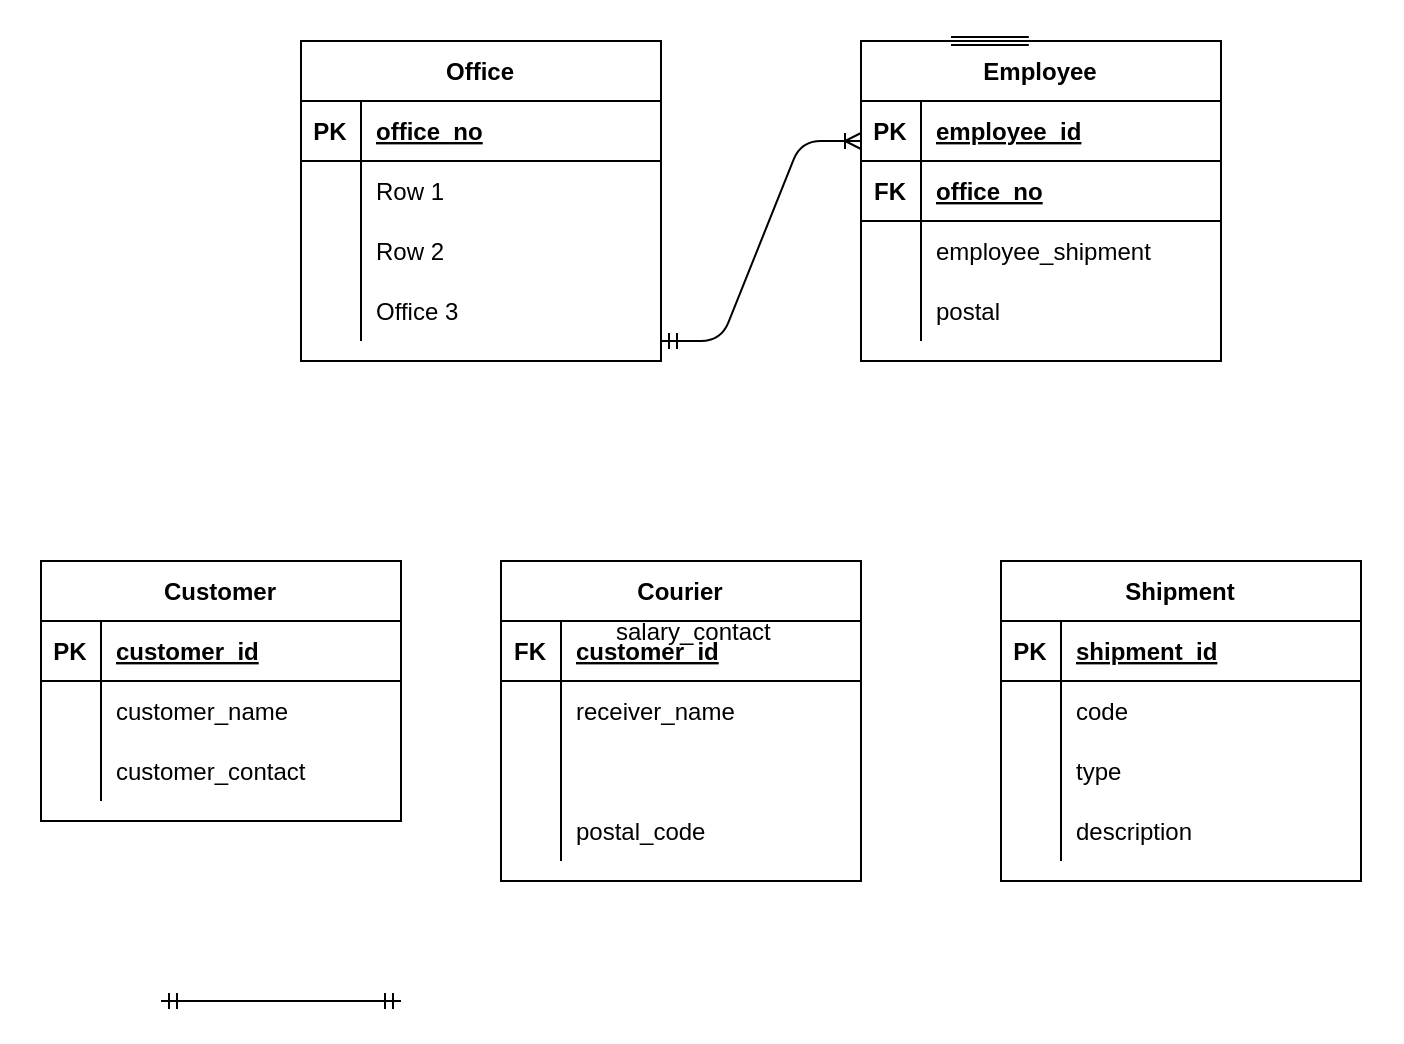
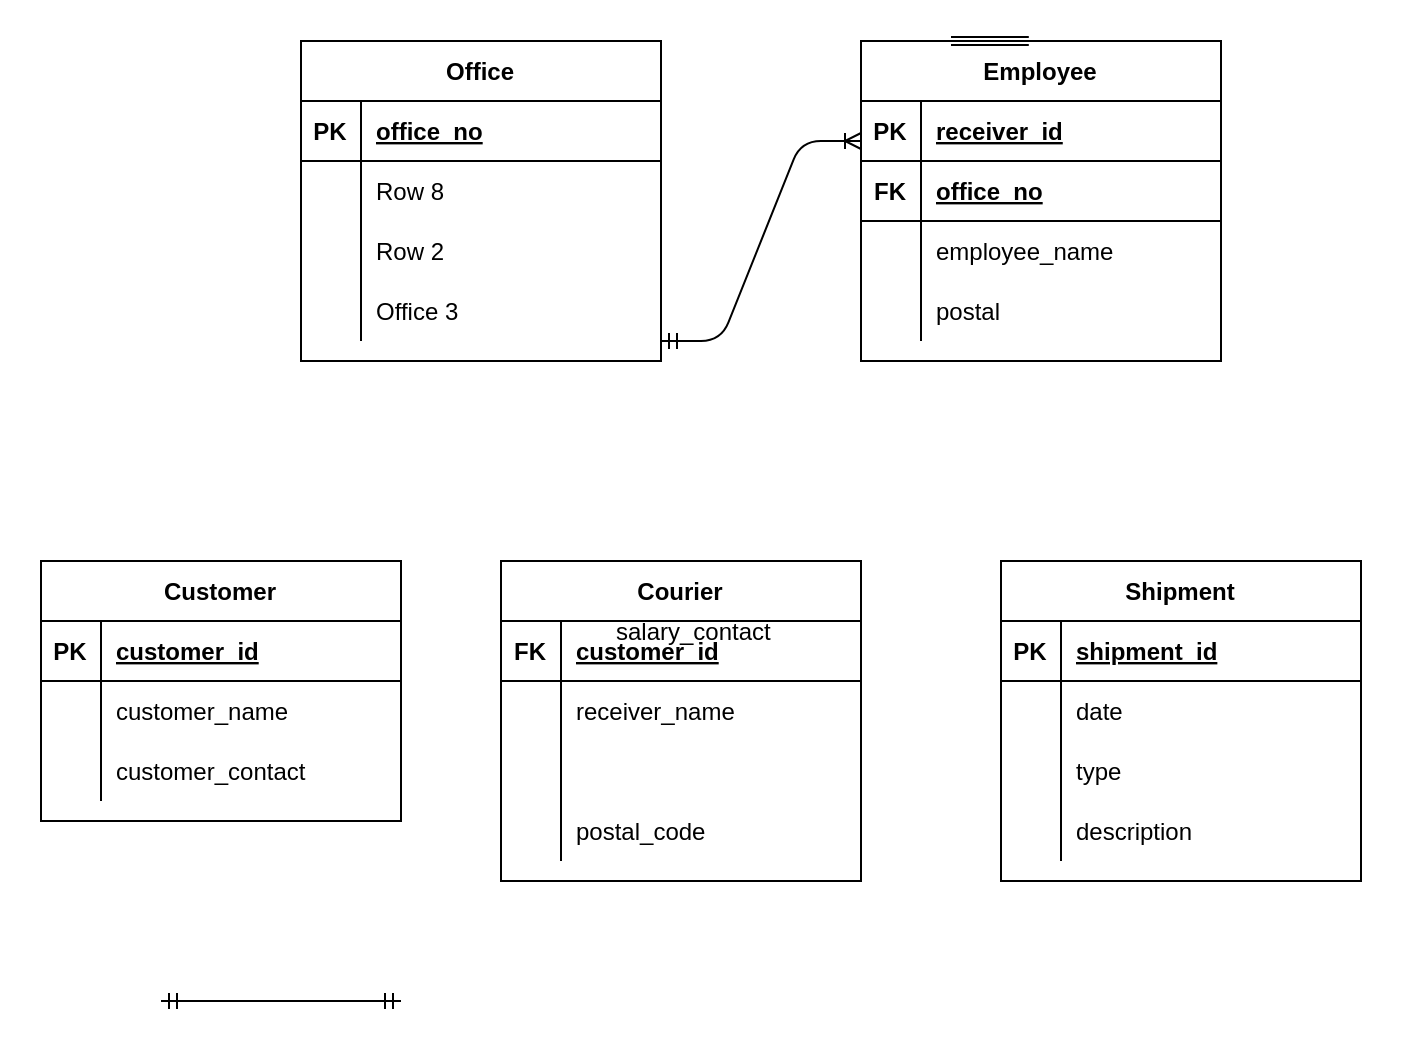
  <mxCell id="0" />
  <mxCell id="1" parent="0" />
  <mxCell id="2" value="Office" style="shape=table;startSize=30;container=1;collapsible=1;childLayout=tableLayout;fixedRows=1;rowLines=0;fontStyle=1;align=center;resizeLast=1;" parent="1" vertex="1"><mxGeometry x="150" y="20" width="180" height="160" as="geometry"><mxRectangle x="270" y="130" width="60" height="30" as="alternateBounds" /></mxGeometry></mxCell>
  <mxCell id="3" value="" style="shape=partialRectangle;collapsible=0;dropTarget=0;pointerEvents=0;fillColor=none;top=0;left=0;bottom=1;right=0;points=[[0,0.5],[1,0.5]];portConstraint=eastwest;" parent="2" vertex="1"><mxGeometry y="30" width="180" height="30" as="geometry" /></mxCell>
  <mxCell id="4" value="PK" style="shape=partialRectangle;connectable=0;fillColor=none;top=0;left=0;bottom=0;right=0;fontStyle=1;overflow=hidden;" parent="3" vertex="1"><mxGeometry width="30" height="30" as="geometry" /></mxCell>
  <mxCell id="5" value="office_no" style="shape=partialRectangle;connectable=0;fillColor=none;top=0;left=0;bottom=0;right=0;align=left;spacingLeft=6;fontStyle=5;overflow=hidden;" parent="3" vertex="1"><mxGeometry x="30" width="150" height="30" as="geometry" /></mxCell>
  <mxCell id="6" value="" style="shape=partialRectangle;collapsible=0;dropTarget=0;pointerEvents=0;fillColor=none;top=0;left=0;bottom=0;right=0;points=[[0,0.5],[1,0.5]];portConstraint=eastwest;" parent="2" vertex="1"><mxGeometry y="60" width="180" height="30" as="geometry" /></mxCell>
  <mxCell id="7" value="" style="shape=partialRectangle;connectable=0;fillColor=none;top=0;left=0;bottom=0;right=0;editable=1;overflow=hidden;" parent="6" vertex="1"><mxGeometry width="30" height="30" as="geometry" /></mxCell>
- <mxCell id="8" value="Row 1" style="shape=partialRectangle;connectable=0;fillColor=none;top=0;left=0;bottom=0;right=0;align=left;spacingLeft=6;overflow=hidden;" parent="6" vertex="1"><mxGeometry x="30" width="150" height="30" as="geometry" /></mxCell>
+ <mxCell id="8" value="Row 8" style="shape=partialRectangle;connectable=0;fillColor=none;top=0;left=0;bottom=0;right=0;align=left;spacingLeft=6;overflow=hidden;" parent="6" vertex="1"><mxGeometry x="30" width="150" height="30" as="geometry" /></mxCell>
  <mxCell id="9" value="" style="shape=partialRectangle;collapsible=0;dropTarget=0;pointerEvents=0;fillColor=none;top=0;left=0;bottom=0;right=0;points=[[0,0.5],[1,0.5]];portConstraint=eastwest;" parent="2" vertex="1"><mxGeometry y="90" width="180" height="30" as="geometry" /></mxCell>
  <mxCell id="10" value="" style="shape=partialRectangle;connectable=0;fillColor=none;top=0;left=0;bottom=0;right=0;editable=1;overflow=hidden;" parent="9" vertex="1"><mxGeometry width="30" height="30" as="geometry" /></mxCell>
  <mxCell id="11" value="Row 2" style="shape=partialRectangle;connectable=0;fillColor=none;top=0;left=0;bottom=0;right=0;align=left;spacingLeft=6;overflow=hidden;" parent="9" vertex="1"><mxGeometry x="30" width="150" height="30" as="geometry" /></mxCell>
  <mxCell id="12" value="" style="shape=partialRectangle;collapsible=0;dropTarget=0;pointerEvents=0;fillColor=none;top=0;left=0;bottom=0;right=0;points=[[0,0.5],[1,0.5]];portConstraint=eastwest;" parent="2" vertex="1"><mxGeometry y="120" width="180" height="30" as="geometry" /></mxCell>
  <mxCell id="13" value="" style="shape=partialRectangle;connectable=0;fillColor=none;top=0;left=0;bottom=0;right=0;editable=1;overflow=hidden;" parent="12" vertex="1"><mxGeometry width="30" height="30" as="geometry" /></mxCell>
  <mxCell id="14" value="Office 3" style="shape=partialRectangle;connectable=0;fillColor=none;top=0;left=0;bottom=0;right=0;align=left;spacingLeft=6;overflow=hidden;" parent="12" vertex="1"><mxGeometry x="30" width="150" height="30" as="geometry" /></mxCell>
  <mxCell id="15" value="Shipment" style="shape=table;startSize=30;container=1;collapsible=1;childLayout=tableLayout;fixedRows=1;rowLines=0;fontStyle=1;align=center;resizeLast=1;" parent="1" vertex="1"><mxGeometry x="500" y="280" width="180" height="160" as="geometry" /></mxCell>
  <mxCell id="16" value="" style="shape=partialRectangle;collapsible=0;dropTarget=0;pointerEvents=0;fillColor=none;top=0;left=0;bottom=1;right=0;points=[[0,0.5],[1,0.5]];portConstraint=eastwest;" parent="15" vertex="1"><mxGeometry y="30" width="180" height="30" as="geometry" /></mxCell>
  <mxCell id="17" value="PK" style="shape=partialRectangle;connectable=0;fillColor=none;top=0;left=0;bottom=0;right=0;fontStyle=1;overflow=hidden;" parent="16" vertex="1"><mxGeometry width="30" height="30" as="geometry" /></mxCell>
  <mxCell id="18" value="shipment_id" style="shape=partialRectangle;connectable=0;fillColor=none;top=0;left=0;bottom=0;right=0;align=left;spacingLeft=6;fontStyle=5;overflow=hidden;" parent="16" vertex="1"><mxGeometry x="30" width="150" height="30" as="geometry" /></mxCell>
  <mxCell id="19" value="" style="shape=partialRectangle;collapsible=0;dropTarget=0;pointerEvents=0;fillColor=none;top=0;left=0;bottom=0;right=0;points=[[0,0.5],[1,0.5]];portConstraint=eastwest;" parent="15" vertex="1"><mxGeometry y="60" width="180" height="30" as="geometry" /></mxCell>
  <mxCell id="20" value="" style="shape=partialRectangle;connectable=0;fillColor=none;top=0;left=0;bottom=0;right=0;editable=1;overflow=hidden;" parent="19" vertex="1"><mxGeometry width="30" height="30" as="geometry" /></mxCell>
- <mxCell id="21" value="code" style="shape=partialRectangle;connectable=0;fillColor=none;top=0;left=0;bottom=0;right=0;align=left;spacingLeft=6;overflow=hidden;" parent="19" vertex="1"><mxGeometry x="30" width="150" height="30" as="geometry" /></mxCell>
+ <mxCell id="21" value="date" style="shape=partialRectangle;connectable=0;fillColor=none;top=0;left=0;bottom=0;right=0;align=left;spacingLeft=6;overflow=hidden;" parent="19" vertex="1"><mxGeometry x="30" width="150" height="30" as="geometry" /></mxCell>
  <mxCell id="22" value="" style="shape=partialRectangle;collapsible=0;dropTarget=0;pointerEvents=0;fillColor=none;top=0;left=0;bottom=0;right=0;points=[[0,0.5],[1,0.5]];portConstraint=eastwest;" parent="15" vertex="1"><mxGeometry y="90" width="180" height="30" as="geometry" /></mxCell>
  <mxCell id="23" value="" style="shape=partialRectangle;connectable=0;fillColor=none;top=0;left=0;bottom=0;right=0;editable=1;overflow=hidden;" parent="22" vertex="1"><mxGeometry width="30" height="30" as="geometry" /></mxCell>
  <mxCell id="24" value="type" style="shape=partialRectangle;connectable=0;fillColor=none;top=0;left=0;bottom=0;right=0;align=left;spacingLeft=6;overflow=hidden;" parent="22" vertex="1"><mxGeometry x="30" width="150" height="30" as="geometry" /></mxCell>
  <mxCell id="25" value="" style="shape=partialRectangle;collapsible=0;dropTarget=0;pointerEvents=0;fillColor=none;top=0;left=0;bottom=0;right=0;points=[[0,0.5],[1,0.5]];portConstraint=eastwest;" parent="15" vertex="1"><mxGeometry y="120" width="180" height="30" as="geometry" /></mxCell>
  <mxCell id="26" value="" style="shape=partialRectangle;connectable=0;fillColor=none;top=0;left=0;bottom=0;right=0;editable=1;overflow=hidden;" parent="25" vertex="1"><mxGeometry width="30" height="30" as="geometry" /></mxCell>
  <mxCell id="27" value="description" style="shape=partialRectangle;connectable=0;fillColor=none;top=0;left=0;bottom=0;right=0;align=left;spacingLeft=6;overflow=hidden;" parent="25" vertex="1"><mxGeometry x="30" width="150" height="30" as="geometry" /></mxCell>
  <mxCell id="28" value="Customer" style="shape=table;startSize=30;container=1;collapsible=1;childLayout=tableLayout;fixedRows=1;rowLines=0;fontStyle=1;align=center;resizeLast=1;" parent="1" vertex="1"><mxGeometry x="20" y="280" width="180" height="130" as="geometry" /></mxCell>
  <mxCell id="29" value="" style="shape=partialRectangle;collapsible=0;dropTarget=0;pointerEvents=0;fillColor=none;top=0;left=0;bottom=1;right=0;points=[[0,0.5],[1,0.5]];portConstraint=eastwest;" parent="28" vertex="1"><mxGeometry y="30" width="180" height="30" as="geometry" /></mxCell>
  <mxCell id="30" value="PK" style="shape=partialRectangle;connectable=0;fillColor=none;top=0;left=0;bottom=0;right=0;fontStyle=1;overflow=hidden;" parent="29" vertex="1"><mxGeometry width="30" height="30" as="geometry" /></mxCell>
  <mxCell id="31" value="customer_id" style="shape=partialRectangle;connectable=0;fillColor=none;top=0;left=0;bottom=0;right=0;align=left;spacingLeft=6;fontStyle=5;overflow=hidden;" parent="29" vertex="1"><mxGeometry x="30" width="150" height="30" as="geometry" /></mxCell>
  <mxCell id="32" value="" style="shape=partialRectangle;collapsible=0;dropTarget=0;pointerEvents=0;fillColor=none;top=0;left=0;bottom=0;right=0;points=[[0,0.5],[1,0.5]];portConstraint=eastwest;" parent="28" vertex="1"><mxGeometry y="60" width="180" height="30" as="geometry" /></mxCell>
  <mxCell id="33" value="" style="shape=partialRectangle;connectable=0;fillColor=none;top=0;left=0;bottom=0;right=0;editable=1;overflow=hidden;" parent="32" vertex="1"><mxGeometry width="30" height="30" as="geometry" /></mxCell>
  <mxCell id="34" value="customer_name" style="shape=partialRectangle;connectable=0;fillColor=none;top=0;left=0;bottom=0;right=0;align=left;spacingLeft=6;overflow=hidden;" parent="32" vertex="1"><mxGeometry x="30" width="150" height="30" as="geometry" /></mxCell>
  <mxCell id="35" value="" style="shape=partialRectangle;collapsible=0;dropTarget=0;pointerEvents=0;fillColor=none;top=0;left=0;bottom=0;right=0;points=[[0,0.5],[1,0.5]];portConstraint=eastwest;" parent="28" vertex="1"><mxGeometry y="90" width="180" height="30" as="geometry" /></mxCell>
  <mxCell id="36" value="" style="shape=partialRectangle;connectable=0;fillColor=none;top=0;left=0;bottom=0;right=0;editable=1;overflow=hidden;" parent="35" vertex="1"><mxGeometry width="30" height="30" as="geometry" /></mxCell>
  <mxCell id="37" value="customer_contact" style="shape=partialRectangle;connectable=0;fillColor=none;top=0;left=0;bottom=0;right=0;align=left;spacingLeft=6;overflow=hidden;" parent="35" vertex="1"><mxGeometry x="30" width="150" height="30" as="geometry" /></mxCell>
  <mxCell id="38" value="Courier" style="shape=table;startSize=30;container=1;collapsible=1;childLayout=tableLayout;fixedRows=1;rowLines=0;fontStyle=1;align=center;resizeLast=1;" parent="1" vertex="1"><mxGeometry x="250" y="280" width="180" height="160" as="geometry" /></mxCell>
  <mxCell id="39" value="" style="shape=partialRectangle;collapsible=0;dropTarget=0;pointerEvents=0;fillColor=none;top=0;left=0;bottom=1;right=0;points=[[0,0.5],[1,0.5]];portConstraint=eastwest;" parent="38" vertex="1"><mxGeometry y="30" width="180" height="30" as="geometry" /></mxCell>
  <mxCell id="40" value="FK" style="shape=partialRectangle;connectable=0;fillColor=none;top=0;left=0;bottom=0;right=0;fontStyle=1;overflow=hidden;" parent="39" vertex="1"><mxGeometry width="30" height="30" as="geometry" /></mxCell>
  <mxCell id="41" value="customer_id" style="shape=partialRectangle;connectable=0;fillColor=none;top=0;left=0;bottom=0;right=0;align=left;spacingLeft=6;fontStyle=5;overflow=hidden;" parent="39" vertex="1"><mxGeometry x="30" width="150" height="30" as="geometry" /></mxCell>
  <mxCell id="42" value="" style="shape=partialRectangle;collapsible=0;dropTarget=0;pointerEvents=0;fillColor=none;top=0;left=0;bottom=0;right=0;points=[[0,0.5],[1,0.5]];portConstraint=eastwest;" parent="38" vertex="1"><mxGeometry y="60" width="180" height="30" as="geometry" /></mxCell>
  <mxCell id="43" value="" style="shape=partialRectangle;connectable=0;fillColor=none;top=0;left=0;bottom=0;right=0;editable=1;overflow=hidden;" parent="42" vertex="1"><mxGeometry width="30" height="30" as="geometry" /></mxCell>
  <mxCell id="44" value="receiver_name" style="shape=partialRectangle;connectable=0;fillColor=none;top=0;left=0;bottom=0;right=0;align=left;spacingLeft=6;overflow=hidden;" parent="42" vertex="1"><mxGeometry x="30" width="150" height="30" as="geometry" /></mxCell>
  <mxCell id="45" value="" style="shape=partialRectangle;collapsible=0;dropTarget=0;pointerEvents=0;fillColor=none;top=0;left=0;bottom=0;right=0;points=[[0,0.5],[1,0.5]];portConstraint=eastwest;" parent="38" vertex="1"><mxGeometry y="90" width="180" height="30" as="geometry" /></mxCell>
  <mxCell id="46" value="" style="shape=partialRectangle;connectable=0;fillColor=none;top=0;left=0;bottom=0;right=0;editable=1;overflow=hidden;" parent="45" vertex="1"><mxGeometry width="30" height="30" as="geometry" /></mxCell>
  <mxCell id="47" value="" style="shape=partialRectangle;connectable=0;fillColor=none;top=0;left=0;bottom=0;right=0;align=left;spacingLeft=6;overflow=hidden;" parent="45" vertex="1"><mxGeometry x="30" width="150" height="30" as="geometry" /></mxCell>
  <mxCell id="48" value="" style="shape=partialRectangle;collapsible=0;dropTarget=0;pointerEvents=0;fillColor=none;top=0;left=0;bottom=0;right=0;points=[[0,0.5],[1,0.5]];portConstraint=eastwest;" parent="38" vertex="1"><mxGeometry y="120" width="180" height="30" as="geometry" /></mxCell>
  <mxCell id="49" value="" style="shape=partialRectangle;connectable=0;fillColor=none;top=0;left=0;bottom=0;right=0;editable=1;overflow=hidden;" parent="48" vertex="1"><mxGeometry width="30" height="30" as="geometry" /></mxCell>
  <mxCell id="50" value="postal_code" style="shape=partialRectangle;connectable=0;fillColor=none;top=0;left=0;bottom=0;right=0;align=left;spacingLeft=6;overflow=hidden;" parent="48" vertex="1"><mxGeometry x="30" width="150" height="30" as="geometry" /></mxCell>
  <mxCell id="51" value="Employee" style="shape=table;startSize=30;container=1;collapsible=1;childLayout=tableLayout;fixedRows=1;rowLines=0;fontStyle=1;align=center;resizeLast=1;" parent="1" vertex="1"><mxGeometry x="430" y="20" width="180" height="160" as="geometry" /></mxCell>
  <mxCell id="52" value="" style="shape=partialRectangle;collapsible=0;dropTarget=0;pointerEvents=0;fillColor=none;top=0;left=0;bottom=1;right=0;points=[[0,0.5],[1,0.5]];portConstraint=eastwest;" parent="51" vertex="1"><mxGeometry y="30" width="180" height="30" as="geometry" /></mxCell>
  <mxCell id="53" value="PK" style="shape=partialRectangle;connectable=0;fillColor=none;top=0;left=0;bottom=0;right=0;fontStyle=1;overflow=hidden;" parent="52" vertex="1"><mxGeometry width="30" height="30" as="geometry" /></mxCell>
- <mxCell id="54" value="employee_id" style="shape=partialRectangle;connectable=0;fillColor=none;top=0;left=0;bottom=0;right=0;align=left;spacingLeft=6;fontStyle=5;overflow=hidden;" parent="52" vertex="1"><mxGeometry x="30" width="150" height="30" as="geometry" /></mxCell>
+ <mxCell id="54" value="receiver_id" style="shape=partialRectangle;connectable=0;fillColor=none;top=0;left=0;bottom=0;right=0;align=left;spacingLeft=6;fontStyle=5;overflow=hidden;" parent="52" vertex="1"><mxGeometry x="30" width="150" height="30" as="geometry" /></mxCell>
  <mxCell id="55" style="shape=partialRectangle;collapsible=0;dropTarget=0;pointerEvents=0;fillColor=none;top=0;left=0;bottom=1;right=0;points=[[0,0.5],[1,0.5]];portConstraint=eastwest;" parent="51" vertex="1"><mxGeometry y="60" width="180" height="30" as="geometry" /></mxCell>
  <mxCell id="56" value="FK" style="shape=partialRectangle;connectable=0;fillColor=none;top=0;left=0;bottom=0;right=0;fontStyle=1;overflow=hidden;" parent="55" vertex="1"><mxGeometry width="30" height="30" as="geometry" /></mxCell>
  <mxCell id="57" value="office_no" style="shape=partialRectangle;connectable=0;fillColor=none;top=0;left=0;bottom=0;right=0;align=left;spacingLeft=6;fontStyle=5;overflow=hidden;" parent="55" vertex="1"><mxGeometry x="30" width="150" height="30" as="geometry" /></mxCell>
  <mxCell id="58" value="" style="shape=partialRectangle;collapsible=0;dropTarget=0;pointerEvents=0;fillColor=none;top=0;left=0;bottom=0;right=0;points=[[0,0.5],[1,0.5]];portConstraint=eastwest;" parent="51" vertex="1"><mxGeometry y="90" width="180" height="30" as="geometry" /></mxCell>
  <mxCell id="59" value="" style="shape=partialRectangle;connectable=0;fillColor=none;top=0;left=0;bottom=0;right=0;editable=1;overflow=hidden;" parent="58" vertex="1"><mxGeometry width="30" height="30" as="geometry" /></mxCell>
- <mxCell id="60" value="employee_shipment" style="shape=partialRectangle;connectable=0;fillColor=none;top=0;left=0;bottom=0;right=0;align=left;spacingLeft=6;overflow=hidden;" parent="58" vertex="1"><mxGeometry x="30" width="150" height="30" as="geometry" /></mxCell>
+ <mxCell id="60" value="employee_name" style="shape=partialRectangle;connectable=0;fillColor=none;top=0;left=0;bottom=0;right=0;align=left;spacingLeft=6;overflow=hidden;" parent="58" vertex="1"><mxGeometry x="30" width="150" height="30" as="geometry" /></mxCell>
  <mxCell id="61" value="" style="shape=partialRectangle;collapsible=0;dropTarget=0;pointerEvents=0;fillColor=none;top=0;left=0;bottom=0;right=0;points=[[0,0.5],[1,0.5]];portConstraint=eastwest;" parent="51" vertex="1"><mxGeometry y="120" width="180" height="30" as="geometry" /></mxCell>
  <mxCell id="62" value="" style="shape=partialRectangle;connectable=0;fillColor=none;top=0;left=0;bottom=0;right=0;editable=1;overflow=hidden;" parent="61" vertex="1"><mxGeometry width="30" height="30" as="geometry" /></mxCell>
  <mxCell id="63" value="postal" style="shape=partialRectangle;connectable=0;fillColor=none;top=0;left=0;bottom=0;right=0;align=left;spacingLeft=6;overflow=hidden;" parent="61" vertex="1"><mxGeometry x="30" width="150" height="30" as="geometry" /></mxCell>
  <mxCell id="64" value="salary_contact" style="shape=partialRectangle;connectable=0;fillColor=none;top=0;left=0;bottom=0;right=0;align=left;spacingLeft=6;overflow=hidden;" vertex="1" parent="1"><mxGeometry x="300" y="300" width="150" height="30" as="geometry" /></mxCell>
  <mxCell id="65" style="edgeStyle=orthogonalEdgeStyle;shape=link;rounded=0;orthogonalLoop=1;jettySize=auto;html=1;exitX=0.25;exitY=0;exitDx=0;exitDy=0;entryX=0.466;entryY=0.001;entryDx=0;entryDy=0;entryPerimeter=0;" edge="1" parent="1" source="51" target="51"><mxGeometry relative="1" as="geometry" /></mxCell>
  <mxCell id="66" value="" style="edgeStyle=entityRelationEdgeStyle;fontSize=12;html=1;endArrow=ERoneToMany;startArrow=ERmandOne;" edge="1" parent="1"><mxGeometry width="100" height="100" relative="1" as="geometry"><mxPoint x="330" y="170" as="sourcePoint" /><mxPoint x="430" y="70" as="targetPoint" /></mxGeometry></mxCell>
  <mxCell id="67" value="" style="edgeStyle=entityRelationEdgeStyle;fontSize=12;html=1;endArrow=ERmandOne;startArrow=ERmandOne;" edge="1" parent="1"><mxGeometry width="100" height="100" relative="1" as="geometry"><mxPoint x="80" y="500" as="sourcePoint" /><mxPoint x="200" y="500" as="targetPoint" /></mxGeometry></mxCell>
